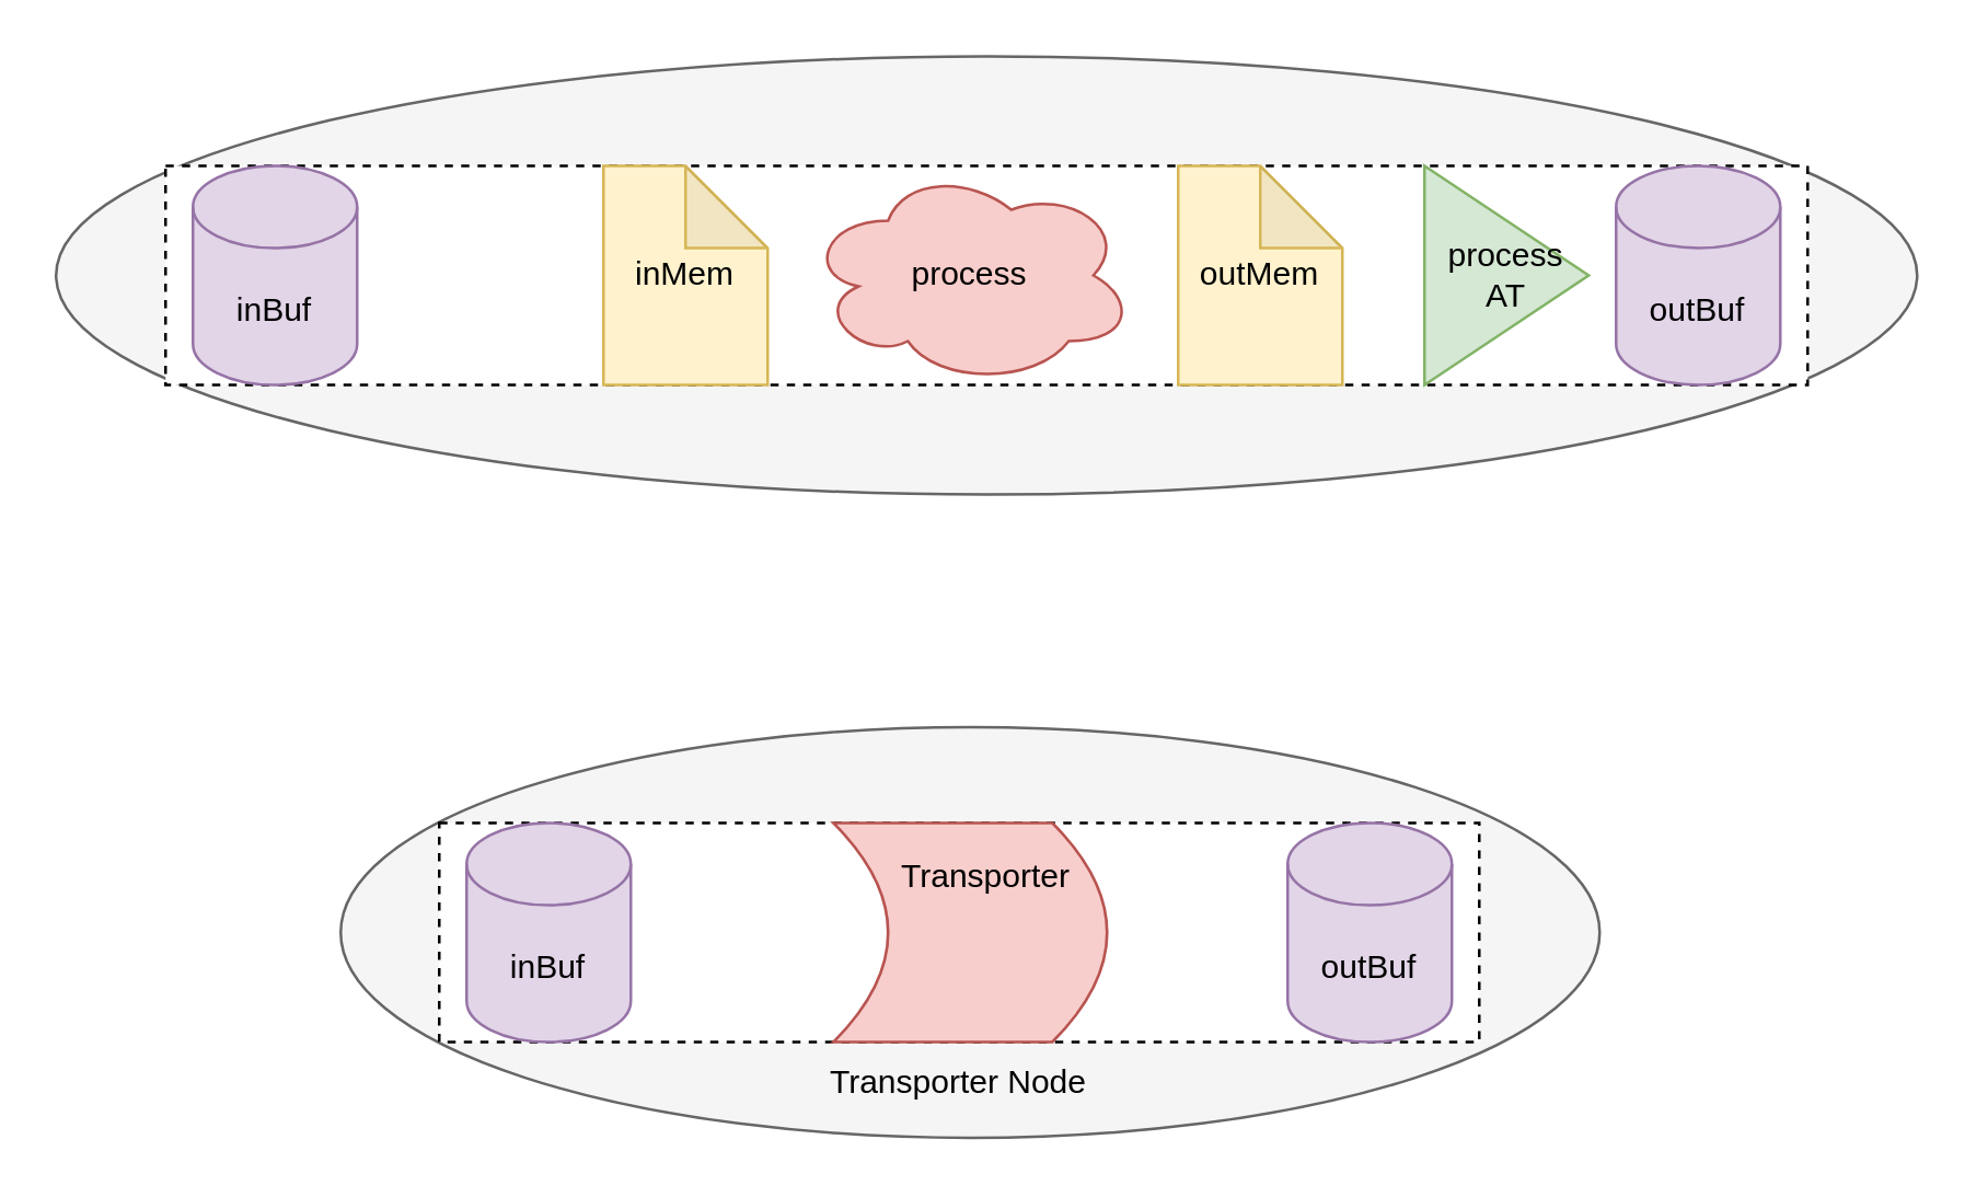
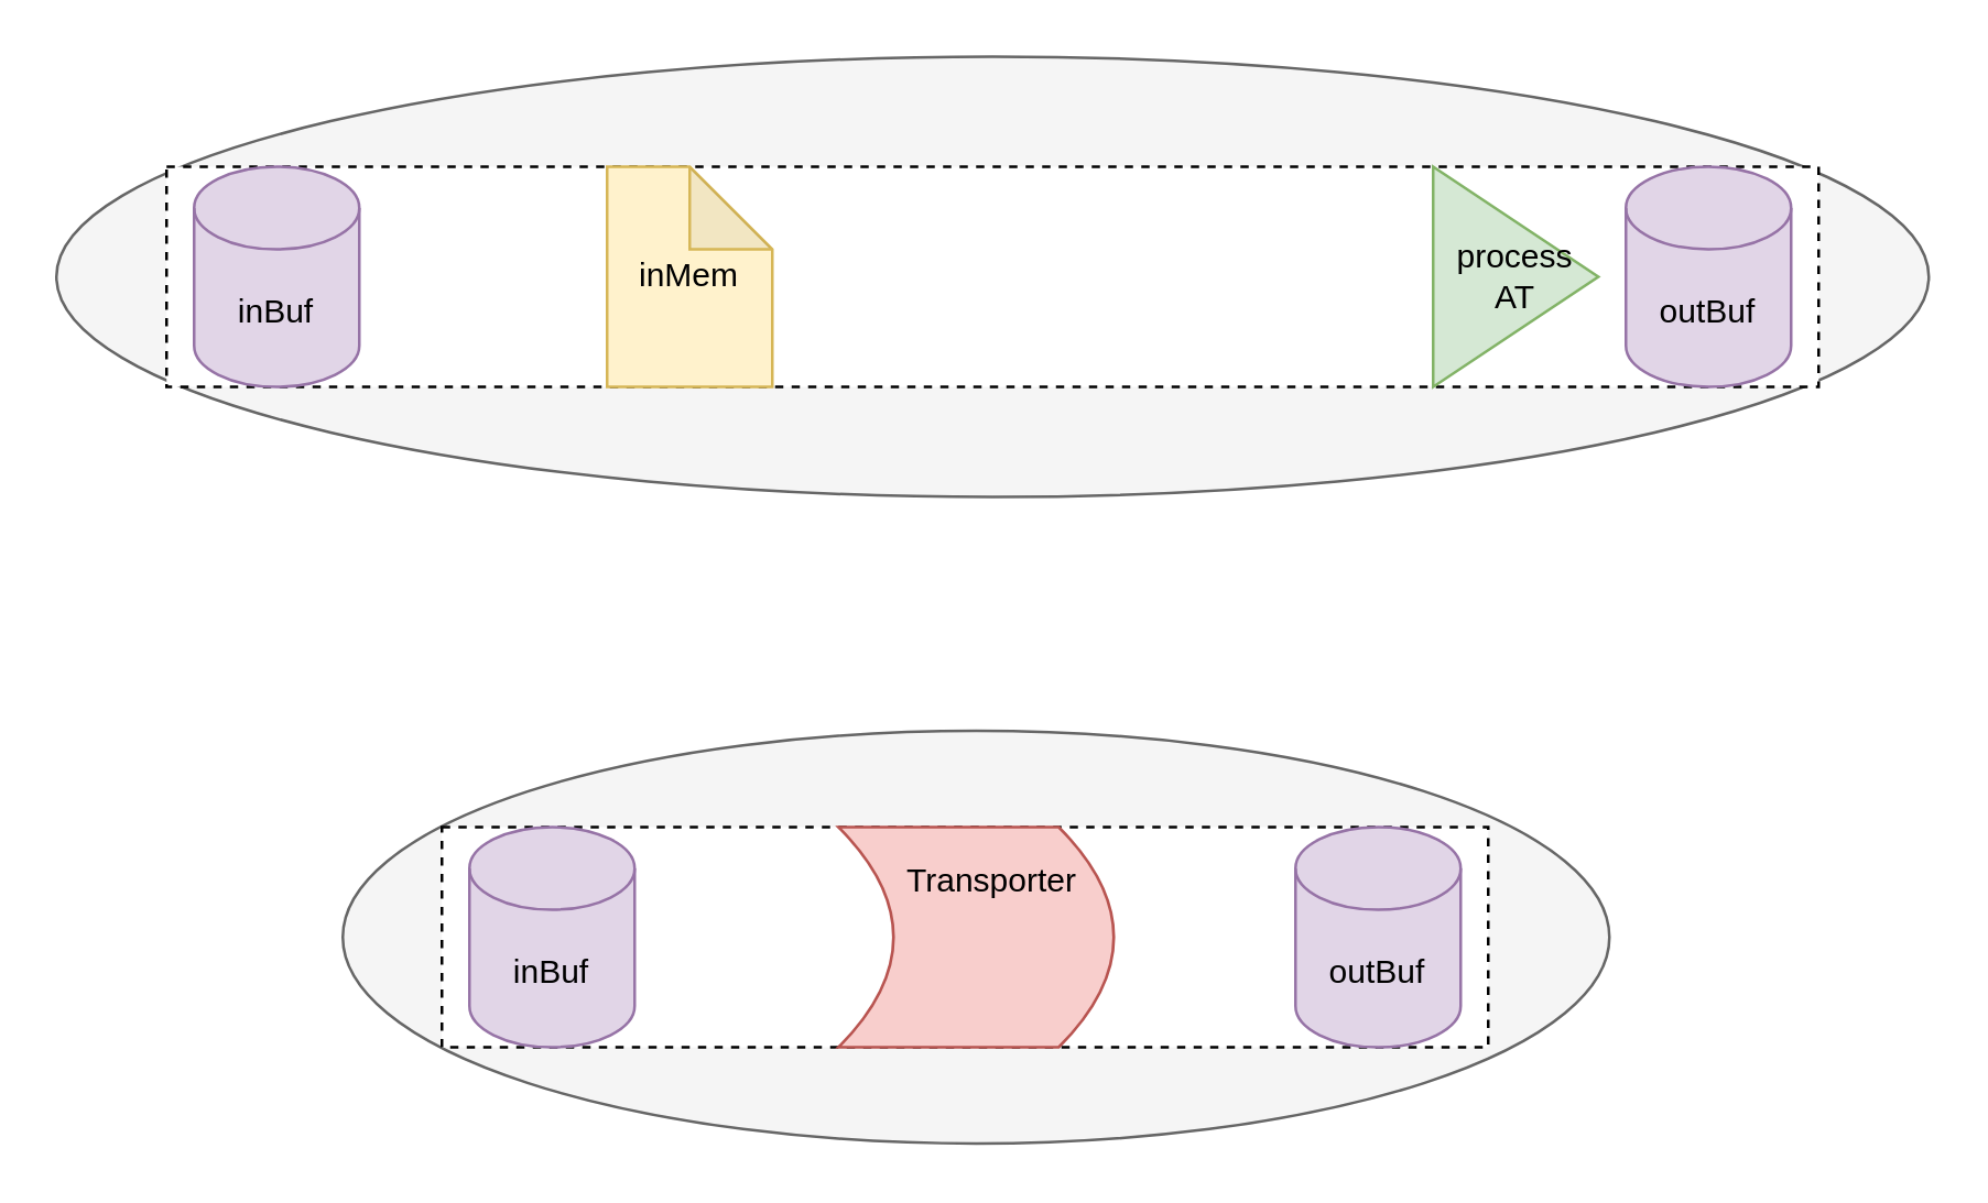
  <mxCell id="0" />
  <mxCell id="1" parent="0" />
  <mxCell id="2" value="" style="ellipse;whiteSpace=wrap;html=1;fillColor=#f5f5f5;fontColor=#333333;strokeColor=#666666;movable=0;resizable=0;rotatable=0;deletable=0;editable=0;locked=1;connectable=0;" vertex="1" parent="1"><mxGeometry x="124" y="265" width="460" height="150" as="geometry" /></mxCell>
  <mxCell id="3" value="" style="ellipse;whiteSpace=wrap;html=1;fillColor=#f5f5f5;fontColor=#333333;strokeColor=#666666;movable=0;resizable=0;rotatable=0;deletable=0;editable=0;locked=1;connectable=0;" vertex="1" parent="1"><mxGeometry x="20" y="20" width="680" height="160" as="geometry" /></mxCell>
  <mxCell id="4" value="" style="rounded=0;whiteSpace=wrap;html=1;dashed=1;movable=0;resizable=0;rotatable=0;deletable=0;editable=0;locked=1;connectable=0;" vertex="1" parent="1"><mxGeometry x="60" y="60" width="600" height="80" as="geometry" /></mxCell>
  <mxCell id="5" value="process&lt;br&gt;AT" style="triangle;whiteSpace=wrap;html=1;fillColor=#d5e8d4;strokeColor=#82b366;movable=0;resizable=0;rotatable=0;deletable=0;editable=0;locked=1;connectable=0;" vertex="1" parent="1"><mxGeometry x="520" y="60" width="60" height="80" as="geometry" /></mxCell>
- <mxCell id="6" value="process" style="ellipse;shape=cloud;whiteSpace=wrap;html=1;fillColor=#f8cecc;strokeColor=#b85450;movable=0;resizable=0;rotatable=0;deletable=0;editable=0;locked=1;connectable=0;" vertex="1" parent="1"><mxGeometry x="294" y="60" width="120" height="80" as="geometry" /></mxCell>
  <mxCell id="7" value="inBuf" style="shape=cylinder3;whiteSpace=wrap;html=1;boundedLbl=1;backgroundOutline=1;size=15;fillColor=#e1d5e7;strokeColor=#9673a6;movable=0;resizable=0;rotatable=0;deletable=0;editable=0;locked=1;connectable=0;" vertex="1" parent="1"><mxGeometry x="70" y="60" width="60" height="80" as="geometry" /></mxCell>
  <mxCell id="8" value="inMem" style="shape=note;whiteSpace=wrap;html=1;backgroundOutline=1;darkOpacity=0.05;fillColor=#fff2cc;strokeColor=#d6b656;movable=0;resizable=0;rotatable=0;deletable=0;editable=0;locked=1;connectable=0;" vertex="1" parent="1"><mxGeometry x="220" y="60" width="60" height="80" as="geometry" /></mxCell>
  <mxCell id="9" value="outBuf" style="shape=cylinder3;whiteSpace=wrap;html=1;boundedLbl=1;backgroundOutline=1;size=15;fillColor=#e1d5e7;strokeColor=#9673a6;movable=0;resizable=0;rotatable=0;deletable=0;editable=0;locked=1;connectable=0;" vertex="1" parent="1"><mxGeometry x="590" y="60" width="60" height="80" as="geometry" /></mxCell>
- <mxCell id="10" value="outMem" style="shape=note;whiteSpace=wrap;html=1;backgroundOutline=1;darkOpacity=0.05;fillColor=#fff2cc;strokeColor=#d6b656;movable=0;resizable=0;rotatable=0;deletable=0;editable=0;locked=1;connectable=0;" vertex="1" parent="1"><mxGeometry x="430" y="60" width="60" height="80" as="geometry" /></mxCell>
  <mxCell id="11" value="" style="rounded=0;whiteSpace=wrap;html=1;dashed=1;movable=0;resizable=0;rotatable=0;deletable=0;editable=0;locked=1;connectable=0;" vertex="1" parent="1"><mxGeometry x="160" y="300" width="380" height="80" as="geometry" /></mxCell>
  <mxCell id="12" value="inBuf" style="shape=cylinder3;whiteSpace=wrap;html=1;boundedLbl=1;backgroundOutline=1;size=15;fillColor=#e1d5e7;strokeColor=#9673a6;movable=0;resizable=0;rotatable=0;deletable=0;editable=0;locked=1;connectable=0;" vertex="1" parent="1"><mxGeometry x="170" y="300" width="60" height="80" as="geometry" /></mxCell>
  <mxCell id="13" value="outBuf" style="shape=cylinder3;whiteSpace=wrap;html=1;boundedLbl=1;backgroundOutline=1;size=15;fillColor=#e1d5e7;strokeColor=#9673a6;movable=0;resizable=0;rotatable=0;deletable=0;editable=0;locked=1;connectable=0;" vertex="1" parent="1"><mxGeometry x="470" y="300" width="60" height="80" as="geometry" /></mxCell>
  <mxCell id="14" value="" style="shape=dataStorage;whiteSpace=wrap;html=1;fixedSize=1;rotation=-180;fillColor=#f8cecc;strokeColor=#b85450;movable=0;resizable=0;rotatable=0;deletable=0;editable=0;locked=1;connectable=0;" vertex="1" parent="1"><mxGeometry x="304" y="300" width="100" height="80" as="geometry" /></mxCell>
  <mxCell id="15" value="Transporter" style="text;html=1;align=center;verticalAlign=middle;whiteSpace=wrap;rounded=0;movable=0;resizable=0;rotatable=0;deletable=0;editable=0;locked=1;connectable=0;" vertex="1" parent="1"><mxGeometry x="330" y="305" width="60" height="30" as="geometry" /></mxCell>
- <mxCell id="16" value="Transporter Node" style="text;html=1;align=center;verticalAlign=middle;whiteSpace=wrap;rounded=0;movable=0;resizable=0;rotatable=0;deletable=0;editable=0;locked=1;connectable=0;" vertex="1" parent="1"><mxGeometry x="302" y="380" width="96" height="30" as="geometry" /></mxCell>
